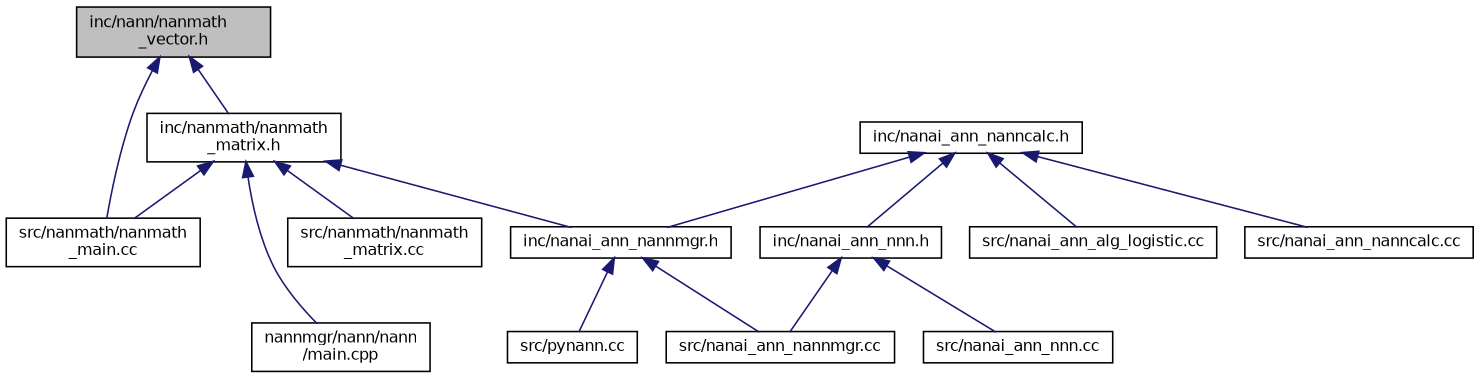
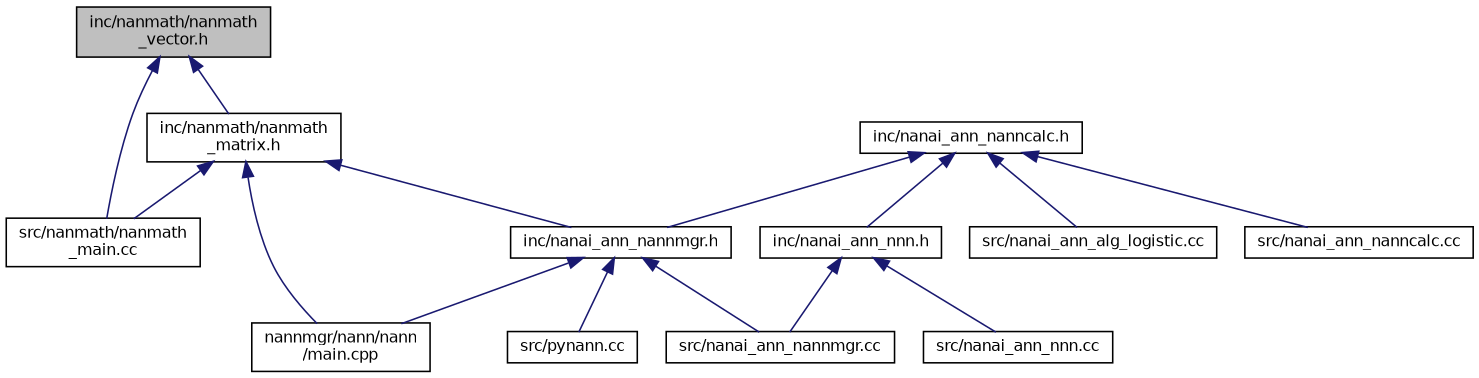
  digraph {
    node [color=black fillcolor=white fontname=Helvetica fontsize=10 shape=record style=filled]
    edge [color=midnightblue dir=back fontname=Helvetica fontsize=10 labelfontname=Helvetica labelfontsize=10 style=solid]
-   n1 [fillcolor=grey75 fontcolor=black height=0.2 label="inc/nann/nanmath\l_vector.h" width=0.4]
+   n1 [fillcolor=grey75 fontcolor=black height=0.2 label="inc/nanmath/nanmath\l_vector.h" width=0.4]
    n2 [height=0.2 label="inc/nanmath/nanmath\l_matrix.h" width=0.4]
    n3 [height=0.2 label="src/nanmath/nanmath\l_main.cc" width=0.4]
    n4 [height=0.2 label="nannmgr/nann/nann\l/main.cpp" width=0.4]
-   n5 [height=0.2 label="src/nanmath/nanmath\l_matrix.cc" width=0.4]
    n6 [height=0.2 label="inc/nanai_ann_nannmgr.h" width=0.4]
    n7 [height=0.2 label="inc/nanai_ann_nanncalc.h" width=0.4]
    n8 [height=0.2 label="inc/nanai_ann_nnn.h" width=0.4]
    n9 [height=0.2 label="src/nanai_ann_alg_logistic.cc" width=0.4]
    n10 [height=0.2 label="src/nanai_ann_nanncalc.cc" width=0.4]
    n11 [height=0.2 label="src/nanai_ann_nannmgr.cc" width=0.4]
    n12 [height=0.2 label="src/pynann.cc" width=0.4]
    n13 [height=0.2 label="src/nanai_ann_nnn.cc" width=0.4]
    n1 -> n2
    n1 -> n3
    n2 -> n3
    n2 -> n4
-   n2 -> n5
    n2 -> n6
+   n6 -> n4
    n6 -> n11
    n6 -> n12
    n7 -> n6
    n7 -> n8
    n7 -> n9
    n7 -> n10
    n8 -> n11
    n8 -> n13
  }
